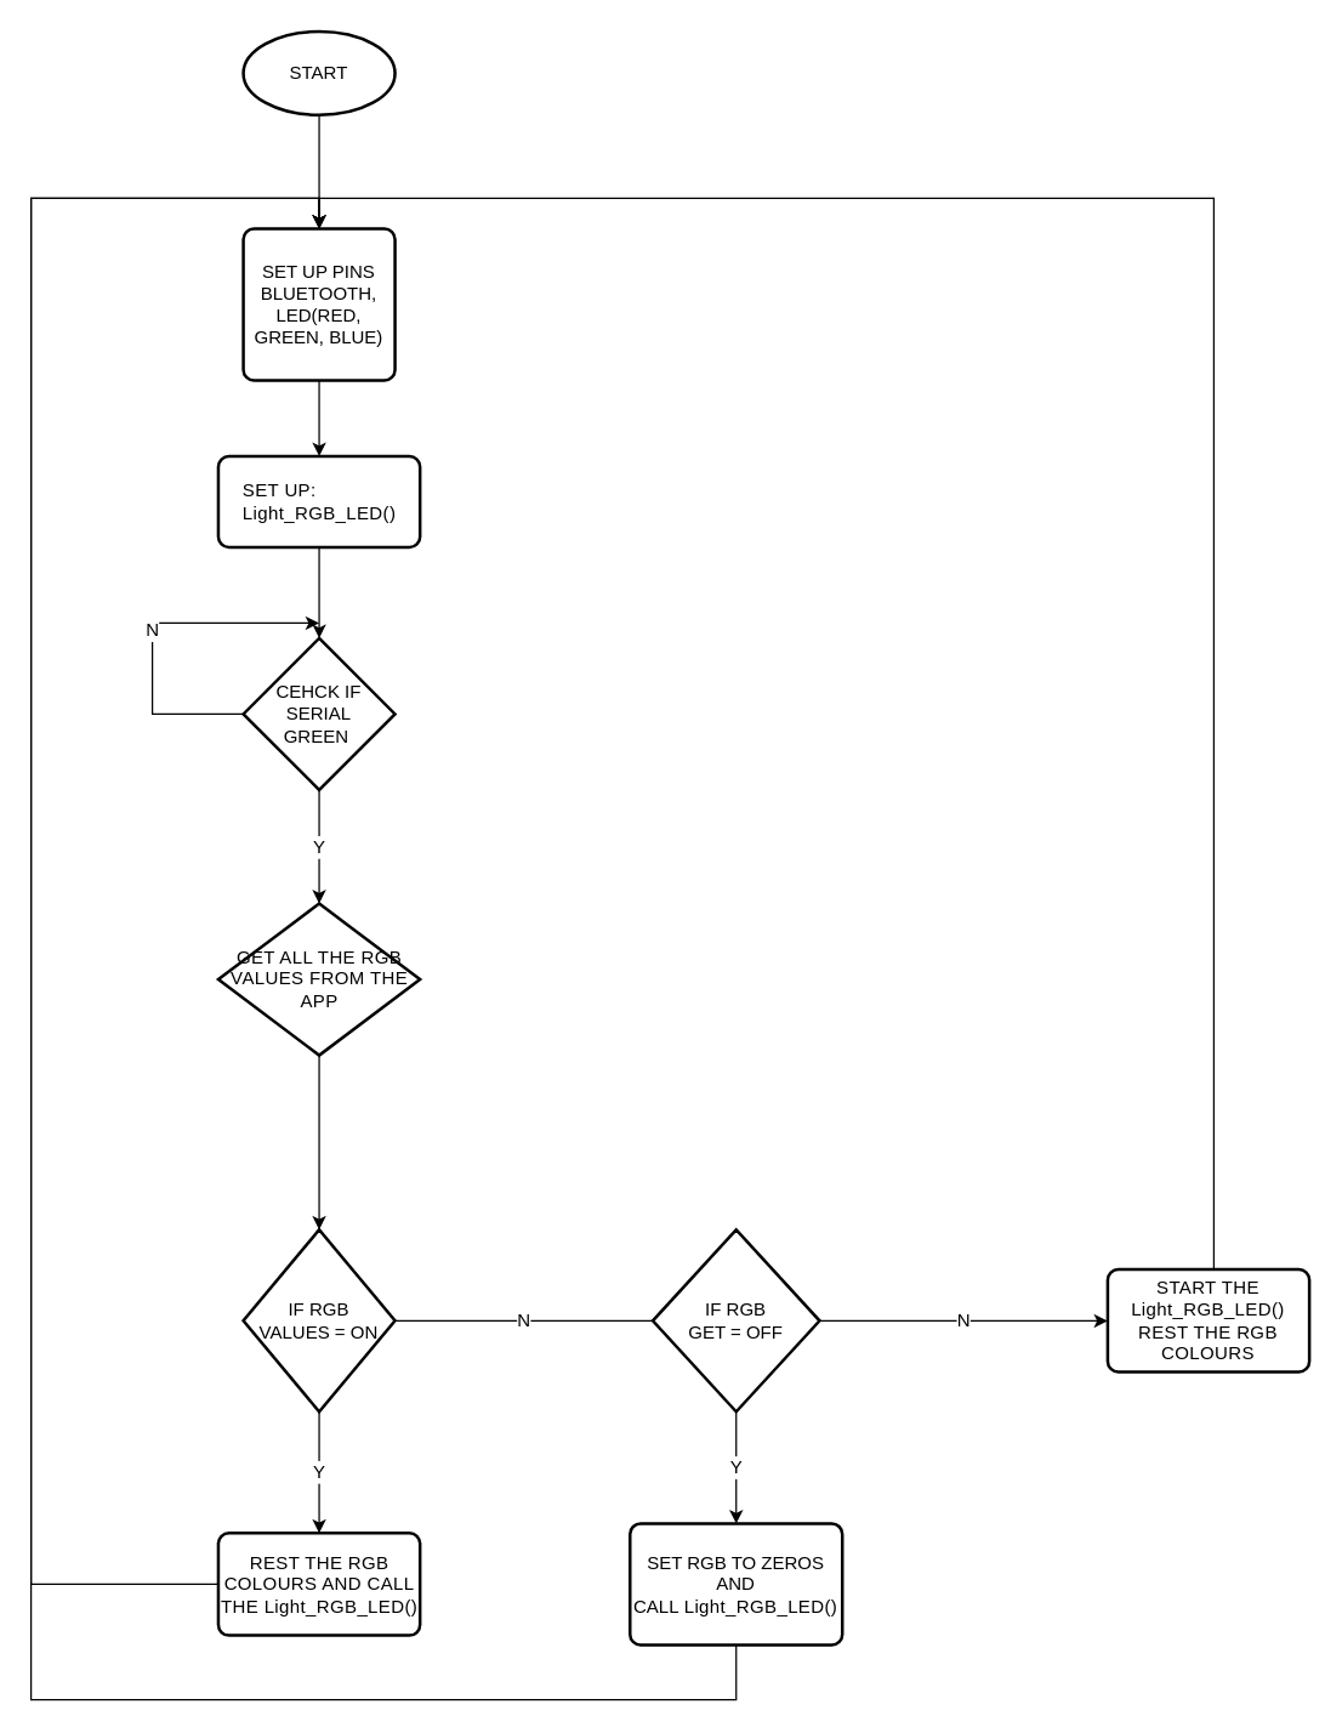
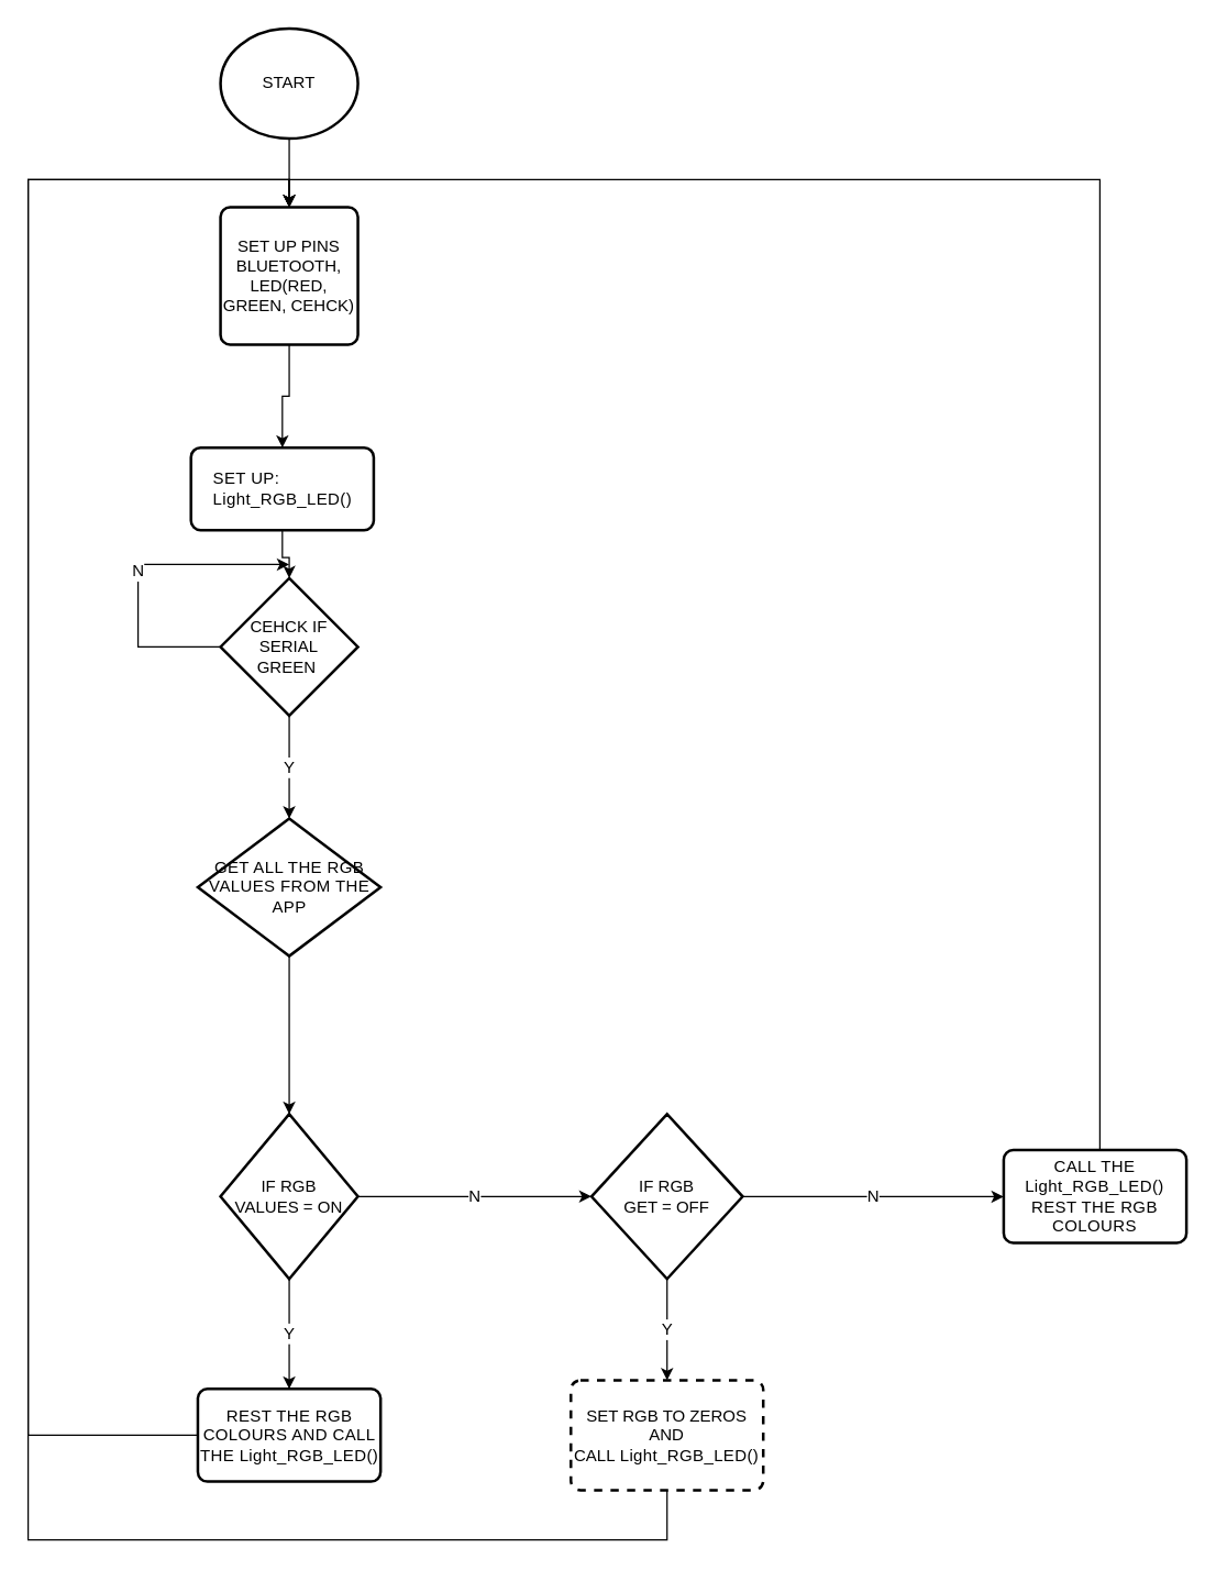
  <mxCell id="0" />
  <mxCell id="1" parent="0" />
  <mxCell id="2" style="edgeStyle=orthogonalEdgeStyle;rounded=0;orthogonalLoop=1;jettySize=auto;html=1;fontFamily=Helvetica;fontSize=12;fontColor=#000000;" edge="1" parent="1" source="3" target="5"><mxGeometry relative="1" as="geometry" /></mxCell>
- <mxCell id="3" value="START" style="strokeWidth=2;html=1;shape=mxgraph.flowchart.start_2;whiteSpace=wrap;" vertex="1" parent="1"><mxGeometry x="160" y="20" width="100" height="55" as="geometry" /></mxCell>
+ <mxCell id="3" value="START" style="strokeWidth=2;html=1;shape=mxgraph.flowchart.start_2;whiteSpace=wrap;" vertex="1" parent="1"><mxGeometry x="160" y="20" width="100" height="80" as="geometry" /></mxCell>
  <mxCell id="4" value="" style="edgeStyle=orthogonalEdgeStyle;rounded=0;orthogonalLoop=1;jettySize=auto;html=1;fontFamily=Helvetica;fontSize=12;fontColor=#000000;" edge="1" parent="1" source="5" target="7"><mxGeometry relative="1" as="geometry" /></mxCell>
- <mxCell id="5" value="SET UP PINS BLUETOOTH,&lt;br&gt;LED(RED, GREEN, BLUE)" style="rounded=1;whiteSpace=wrap;html=1;absoluteArcSize=1;arcSize=14;strokeWidth=2;" vertex="1" parent="1"><mxGeometry x="160" y="150" width="100" height="100" as="geometry" /></mxCell>
+ <mxCell id="5" value="SET UP PINS BLUETOOTH,&lt;br&gt;LED(RED, GREEN, CEHCK)" style="rounded=1;whiteSpace=wrap;html=1;absoluteArcSize=1;arcSize=14;strokeWidth=2;" vertex="1" parent="1"><mxGeometry x="160" y="150" width="100" height="100" as="geometry" /></mxCell>
  <mxCell id="6" value="" style="edgeStyle=orthogonalEdgeStyle;rounded=0;orthogonalLoop=1;jettySize=auto;html=1;fontFamily=Helvetica;fontSize=12;fontColor=#000000;" edge="1" parent="1" source="7" target="9"><mxGeometry relative="1" as="geometry" /></mxCell>
- <mxCell id="7" value="&lt;div style=&quot;text-align: start;&quot;&gt;&lt;font style=&quot;font-size: 12px;&quot;&gt;&lt;span style=&quot;caret-color: rgb(211, 84, 0); letter-spacing: 0.3px;&quot;&gt;SET UP:&lt;/span&gt;&lt;/font&gt;&lt;/div&gt;&lt;div style=&quot;text-align: start;&quot;&gt;&lt;font style=&quot;font-size: 12px;&quot;&gt;&lt;span style=&quot;caret-color: rgb(211, 84, 0); letter-spacing: 0.3px;&quot;&gt;Light_RGB_LED()&lt;/span&gt;&lt;/font&gt;&lt;/div&gt;" style="rounded=1;whiteSpace=wrap;html=1;absoluteArcSize=1;arcSize=14;strokeWidth=2;" vertex="1" parent="1"><mxGeometry x="143.5" y="300" width="133" height="60" as="geometry" /></mxCell>
+ <mxCell id="7" value="&lt;div style=&quot;text-align: start;&quot;&gt;&lt;font style=&quot;font-size: 12px;&quot;&gt;&lt;span style=&quot;caret-color: rgb(211, 84, 0); letter-spacing: 0.3px;&quot;&gt;SET UP:&lt;/span&gt;&lt;/font&gt;&lt;/div&gt;&lt;div style=&quot;text-align: start;&quot;&gt;&lt;font style=&quot;font-size: 12px;&quot;&gt;&lt;span style=&quot;caret-color: rgb(211, 84, 0); letter-spacing: 0.3px;&quot;&gt;Light_RGB_LED()&lt;/span&gt;&lt;/font&gt;&lt;/div&gt;" style="rounded=1;whiteSpace=wrap;html=1;absoluteArcSize=1;arcSize=14;strokeWidth=2;" vertex="1" parent="1"><mxGeometry x="138.5" y="325" width="133" height="60" as="geometry" /></mxCell>
  <mxCell id="8" value="Y" style="edgeStyle=orthogonalEdgeStyle;rounded=0;orthogonalLoop=1;jettySize=auto;html=1;fontFamily=Helvetica;fontSize=12;fontColor=#000000;" edge="1" parent="1" source="9" target="21"><mxGeometry relative="1" as="geometry" /></mxCell>
  <mxCell id="9" value="CEHCK IF SERIAL&lt;br&gt;GREEN&amp;nbsp;" style="strokeWidth=2;html=1;shape=mxgraph.flowchart.decision;whiteSpace=wrap;fontColor=#000000;" vertex="1" parent="1"><mxGeometry x="160" y="420" width="100" height="100" as="geometry" /></mxCell>
  <mxCell id="10" style="edgeStyle=orthogonalEdgeStyle;rounded=0;orthogonalLoop=1;jettySize=auto;html=1;entryX=0.5;entryY=0;entryDx=0;entryDy=0;fontFamily=Helvetica;fontSize=12;fontColor=#000000;" edge="1" parent="1" source="11" target="5"><mxGeometry relative="1" as="geometry"><Array as="points"><mxPoint x="20" y="1044" /><mxPoint x="20" y="130" /><mxPoint x="210" y="130" /></Array></mxGeometry></mxCell>
  <mxCell id="11" value="&lt;span style=&quot;caret-color: rgb(211, 84, 0); letter-spacing: 0.3px;&quot;&gt;REST THE RGB COLOURS AND CALL THE Light_RGB_LED()&lt;/span&gt;" style="rounded=1;whiteSpace=wrap;html=1;absoluteArcSize=1;arcSize=14;strokeWidth=2;align=center;" vertex="1" parent="1"><mxGeometry x="143.5" y="1010" width="133" height="67.5" as="geometry" /></mxCell>
  <mxCell id="12" value="Y" style="edgeStyle=orthogonalEdgeStyle;rounded=0;orthogonalLoop=1;jettySize=auto;html=1;fontFamily=Helvetica;fontSize=12;fontColor=#000000;" edge="1" parent="1" source="14" target="11"><mxGeometry relative="1" as="geometry" /></mxCell>
- <mxCell id="13" value="N" style="edgeStyle=orthogonalEdgeStyle;rounded=0;orthogonalLoop=1;jettySize=auto;html=1;entryX=0;entryY=0.5;entryDx=0;entryDy=0;entryPerimeter=0;fontFamily=Helvetica;fontSize=12;fontColor=#000000;endArrow=none;" edge="1" parent="1" source="14" target="19"><mxGeometry relative="1" as="geometry" /></mxCell>
+ <mxCell id="13" value="N" style="edgeStyle=orthogonalEdgeStyle;rounded=0;orthogonalLoop=1;jettySize=auto;html=1;entryX=0;entryY=0.5;entryDx=0;entryDy=0;entryPerimeter=0;fontFamily=Helvetica;fontSize=12;fontColor=#000000;" edge="1" parent="1" source="14" target="19"><mxGeometry relative="1" as="geometry" /></mxCell>
  <mxCell id="14" value="IF RGB &lt;br&gt;VALUES = ON" style="strokeWidth=2;html=1;shape=mxgraph.flowchart.decision;whiteSpace=wrap;fontColor=#000000;" vertex="1" parent="1"><mxGeometry x="160" y="810" width="100" height="120" as="geometry" /></mxCell>
  <mxCell id="15" style="edgeStyle=orthogonalEdgeStyle;rounded=0;orthogonalLoop=1;jettySize=auto;html=1;entryX=0.5;entryY=0;entryDx=0;entryDy=0;fontFamily=Helvetica;fontSize=12;fontColor=#000000;" edge="1" parent="1" source="16" target="5"><mxGeometry relative="1" as="geometry"><Array as="points"><mxPoint x="485" y="1120" /><mxPoint x="20" y="1120" /><mxPoint x="20" y="130" /><mxPoint x="210" y="130" /></Array></mxGeometry></mxCell>
- <mxCell id="16" value="SET RGB TO ZEROS&lt;br&gt;AND CALL&amp;nbsp;&lt;span style=&quot;caret-color: rgb(211, 84, 0); letter-spacing: 0.3px;&quot;&gt;Light_RGB_LED()&lt;/span&gt;" style="rounded=1;whiteSpace=wrap;html=1;absoluteArcSize=1;arcSize=14;strokeWidth=2;fontColor=#000000;" vertex="1" parent="1"><mxGeometry x="415" y="1003.75" width="140" height="80" as="geometry" /></mxCell>
+ <mxCell id="16" value="SET RGB TO ZEROS&lt;br&gt;AND CALL&amp;nbsp;&lt;span style=&quot;caret-color: rgb(211, 84, 0); letter-spacing: 0.3px;&quot;&gt;Light_RGB_LED()&lt;/span&gt;" style="rounded=1;whiteSpace=wrap;html=1;absoluteArcSize=1;arcSize=14;strokeWidth=2;fontColor=#000000;dashed=1;" vertex="1" parent="1"><mxGeometry x="415" y="1003.75" width="140" height="80" as="geometry" /></mxCell>
  <mxCell id="17" value="Y" style="edgeStyle=orthogonalEdgeStyle;rounded=0;orthogonalLoop=1;jettySize=auto;html=1;fontFamily=Helvetica;fontSize=12;fontColor=#000000;" edge="1" parent="1" source="19" target="16"><mxGeometry relative="1" as="geometry" /></mxCell>
  <mxCell id="18" value="N" style="edgeStyle=orthogonalEdgeStyle;rounded=0;orthogonalLoop=1;jettySize=auto;html=1;fontFamily=Helvetica;fontSize=12;fontColor=#000000;" edge="1" parent="1" source="19" target="23"><mxGeometry relative="1" as="geometry" /></mxCell>
  <mxCell id="19" value="IF RGB&lt;br&gt;GET = OFF" style="strokeWidth=2;html=1;shape=mxgraph.flowchart.decision;whiteSpace=wrap;fontColor=#000000;" vertex="1" parent="1"><mxGeometry x="430" y="810" width="110" height="120" as="geometry" /></mxCell>
  <mxCell id="20" value="" style="edgeStyle=orthogonalEdgeStyle;rounded=0;orthogonalLoop=1;jettySize=auto;html=1;fontFamily=Helvetica;fontSize=12;fontColor=#000000;" edge="1" parent="1" source="21" target="14"><mxGeometry relative="1" as="geometry" /></mxCell>
  <mxCell id="21" value="&lt;div&gt;&lt;span style=&quot;caret-color: rgb(211, 84, 0); letter-spacing: 0.3px;&quot;&gt;GET ALL THE RGB VALUES FROM THE APP&lt;/span&gt;&lt;/div&gt;" style="rhombus;whiteSpace=wrap;html=1;absoluteArcSize=1;arcSize=14;strokeWidth=2;align=center;" vertex="1" parent="1"><mxGeometry x="143.5" y="595" width="133" height="100" as="geometry" /></mxCell>
  <mxCell id="22" style="edgeStyle=orthogonalEdgeStyle;rounded=0;orthogonalLoop=1;jettySize=auto;html=1;entryX=0.5;entryY=0;entryDx=0;entryDy=0;fontFamily=Helvetica;fontSize=12;fontColor=#000000;" edge="1" parent="1" source="23" target="5"><mxGeometry relative="1" as="geometry"><Array as="points"><mxPoint x="800" y="130" /><mxPoint x="210" y="130" /></Array></mxGeometry></mxCell>
- <mxCell id="23" value="&lt;span style=&quot;caret-color: rgb(211, 84, 0); letter-spacing: 0.3px;&quot;&gt;START THE Light_RGB_LED()&lt;br&gt;&lt;/span&gt;&lt;span style=&quot;caret-color: rgb(211, 84, 0); letter-spacing: 0.3px;&quot;&gt;REST THE RGB COLOURS&lt;/span&gt;" style="rounded=1;whiteSpace=wrap;html=1;absoluteArcSize=1;arcSize=14;strokeWidth=2;align=center;" vertex="1" parent="1"><mxGeometry x="730" y="836.25" width="133" height="67.5" as="geometry" /></mxCell>
+ <mxCell id="23" value="&lt;span style=&quot;caret-color: rgb(211, 84, 0); letter-spacing: 0.3px;&quot;&gt;CALL THE Light_RGB_LED()&lt;br&gt;&lt;/span&gt;&lt;span style=&quot;caret-color: rgb(211, 84, 0); letter-spacing: 0.3px;&quot;&gt;REST THE RGB COLOURS&lt;/span&gt;" style="rounded=1;whiteSpace=wrap;html=1;absoluteArcSize=1;arcSize=14;strokeWidth=2;align=center;" vertex="1" parent="1"><mxGeometry x="730" y="836.25" width="133" height="67.5" as="geometry" /></mxCell>
  <mxCell id="24" value="N" style="edgeStyle=orthogonalEdgeStyle;rounded=0;orthogonalLoop=1;jettySize=auto;html=1;fontFamily=Helvetica;fontSize=12;fontColor=#000000;" edge="1" parent="1" source="9"><mxGeometry relative="1" as="geometry"><mxPoint x="210" y="410" as="targetPoint" /><Array as="points"><mxPoint x="100" y="470" /><mxPoint x="100" y="410" /></Array></mxGeometry></mxCell>
